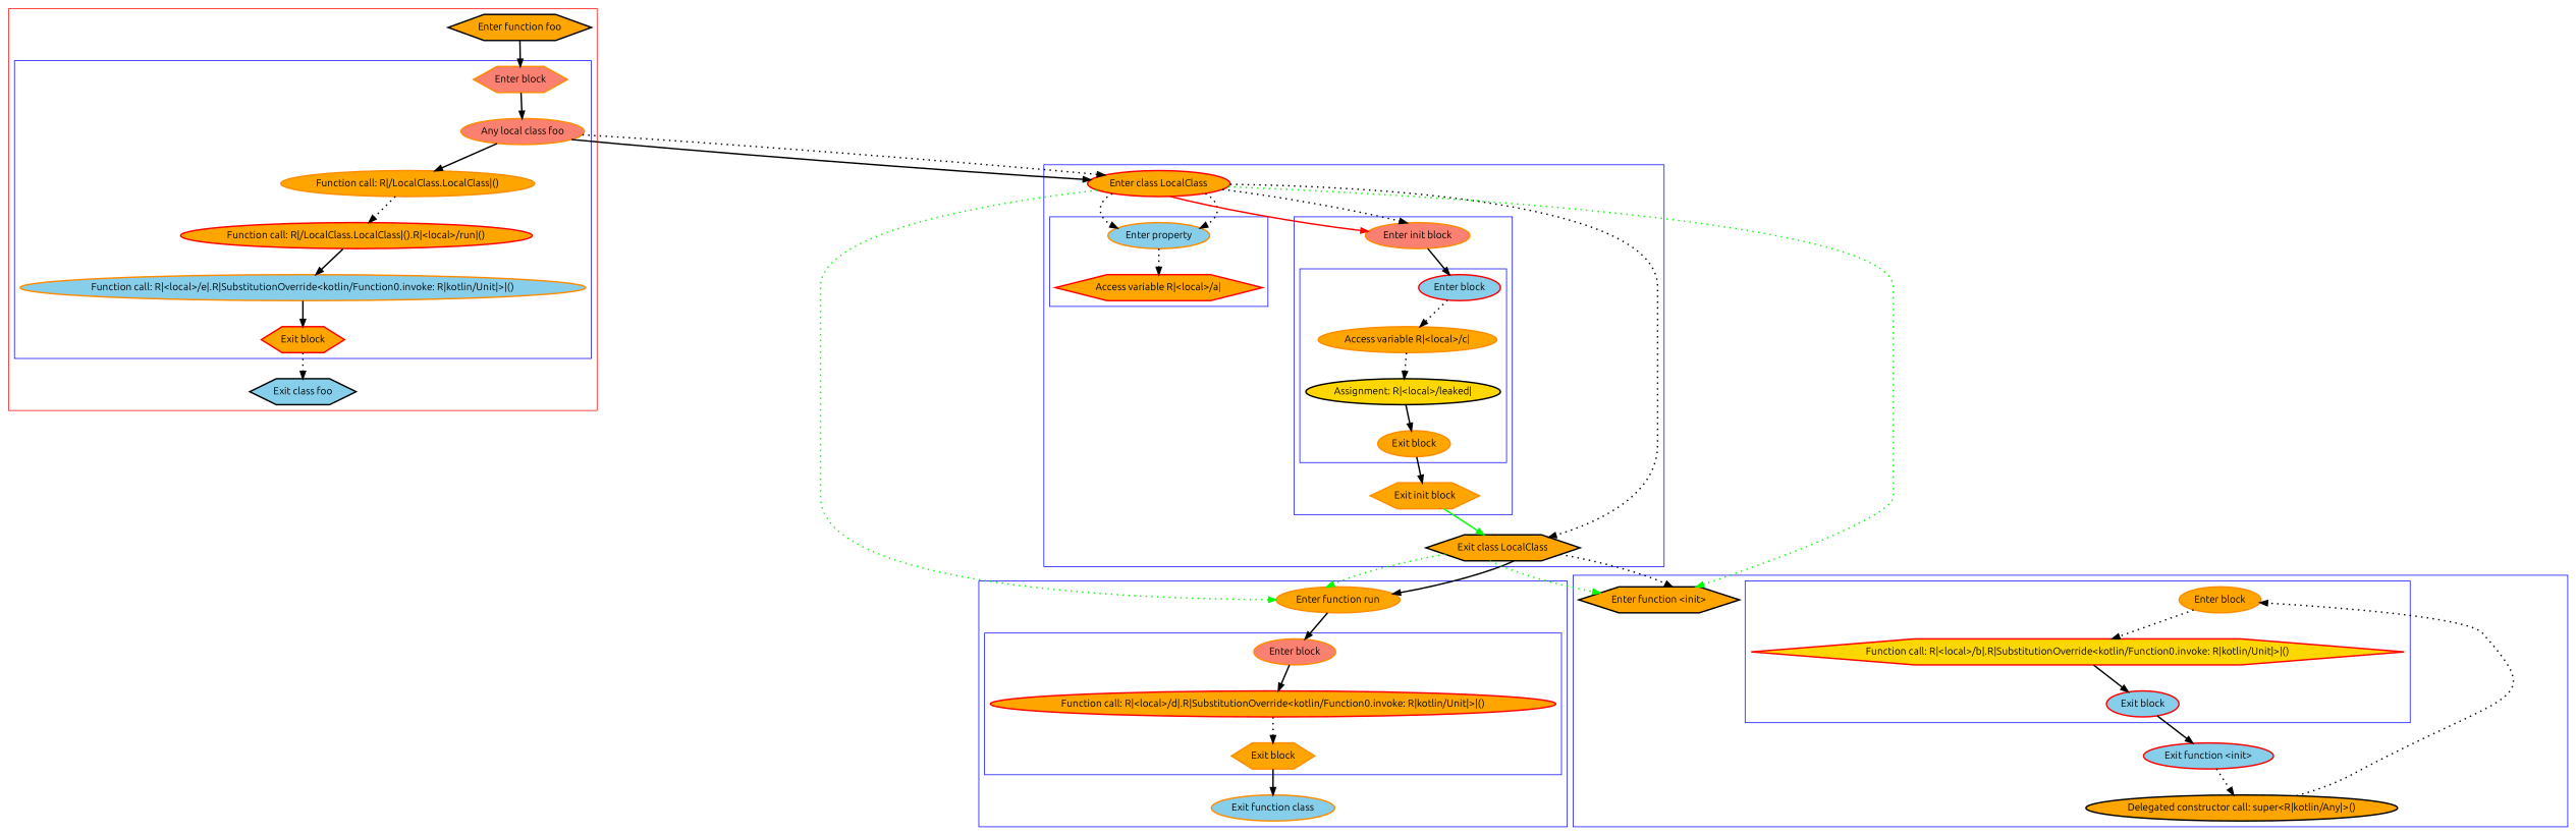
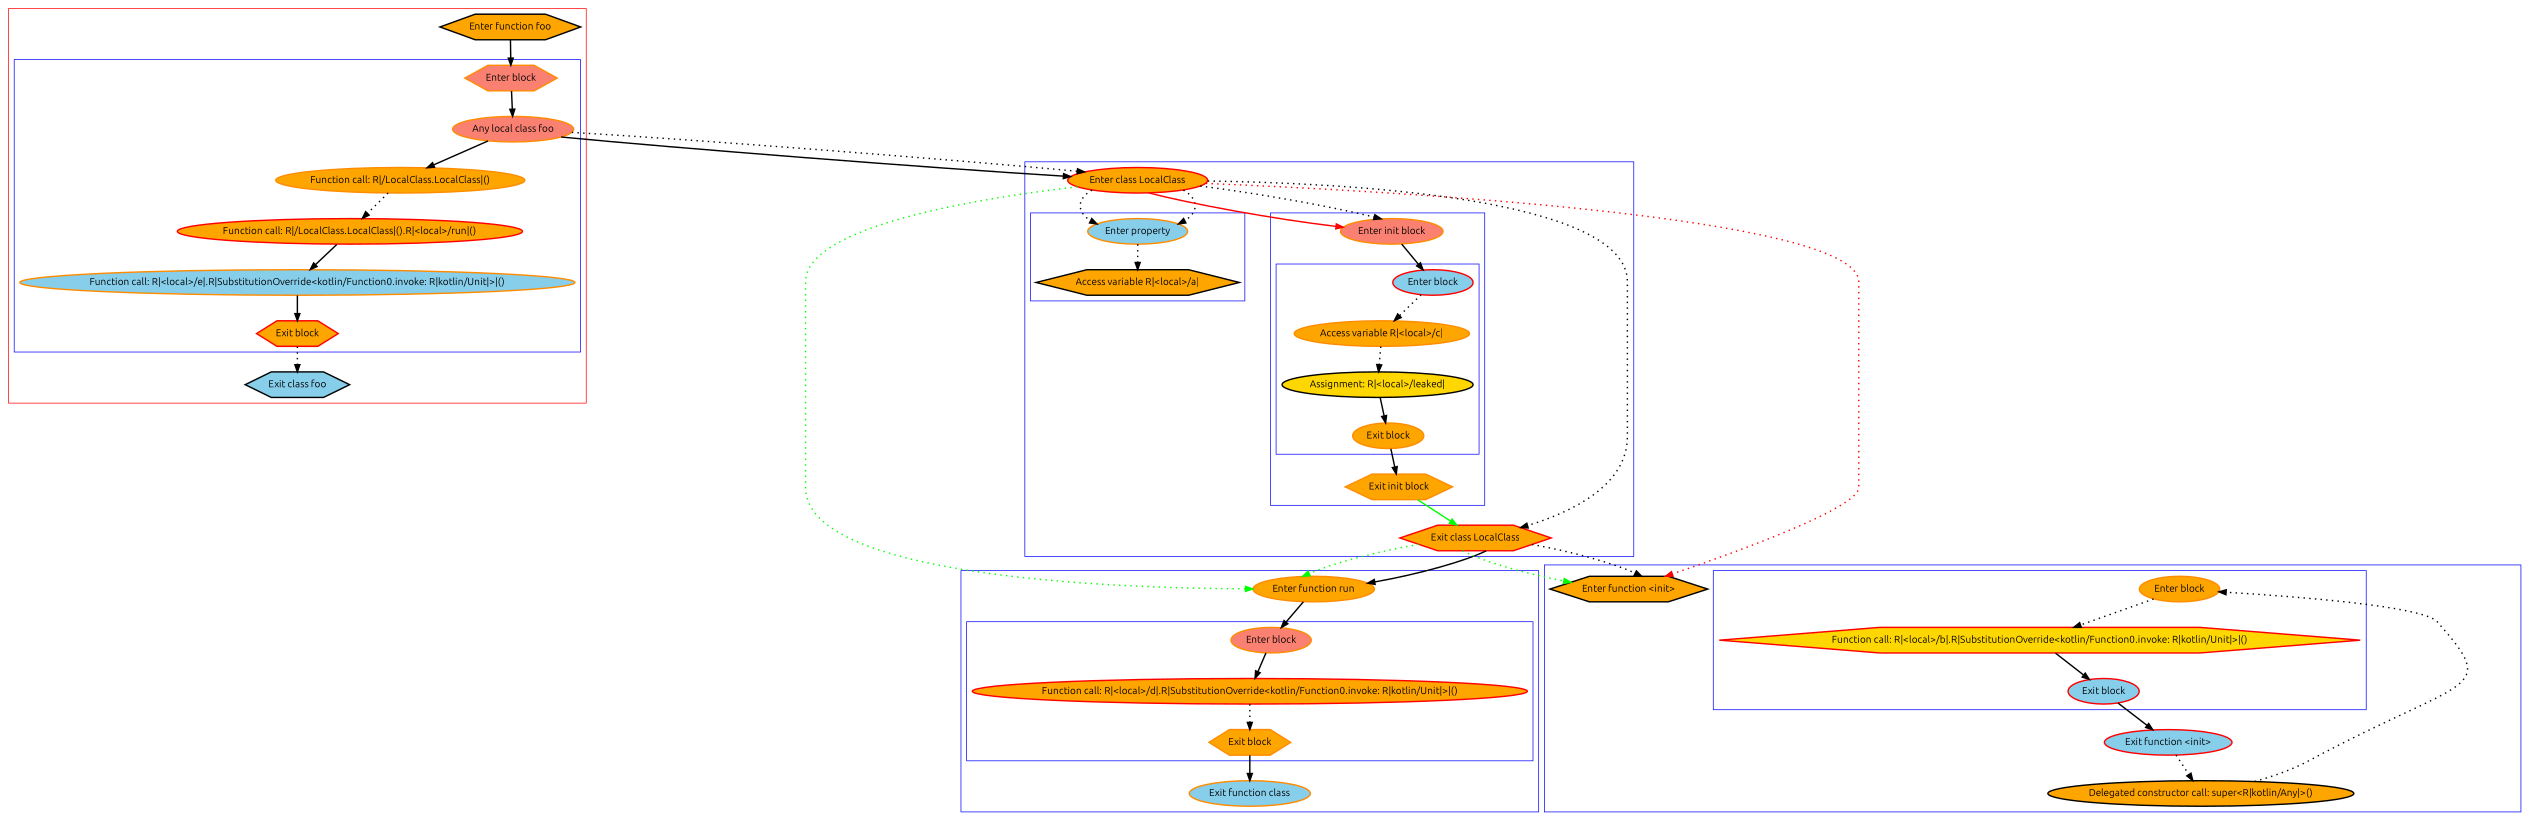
  digraph {
    fontname=Ubuntu
    nodesep=3
    node [color=darkorange fillcolor=orange fontname=Ubuntu penwidth=2 shape=ellipse style=filled]
    edge [fontname=Ubuntu penwidth=2 style=dotted]
    n1 [fillcolor=salmon label="Enter block" shape=hexagon]
    n2 [fillcolor=salmon label="Any local class foo"]
    n3 [label="Function call: R|/LocalClass.LocalClass|()"]
    n4 [color=red label="Function call: R|/LocalClass.LocalClass|().R|<local>/run|()"]
    n5 [fillcolor=skyblue label="Function call: R|<local>/e|.R|SubstitutionOverride<kotlin/Function0.invoke: R|kotlin/Unit|>|()"]
    n6 [color=red label="Exit block" shape=hexagon]
    n7 [color=black label="Enter function foo" shape=hexagon]
    n8 [color=black fillcolor=skyblue label="Exit class foo" shape=hexagon]
    n9 [fillcolor=skyblue label="Enter property"]
-   n10 [color=red label="Access variable R|<local>/a|" shape=hexagon]
+   n10 [color=black label="Access variable R|<local>/a|" shape=hexagon]
    n11 [color=red fillcolor=skyblue label="Enter block"]
    n12 [label="Access variable R|<local>/c|"]
    n13 [color=black fillcolor=gold label="Assignment: R|<local>/leaked|"]
    n14 [label="Exit block"]
    n15 [fillcolor=salmon label="Enter init block"]
    n16 [label="Exit init block" shape=hexagon]
    n17 [color=red label="Enter class LocalClass"]
-   n18 [color=black label="Exit class LocalClass" shape=hexagon]
+   n18 [color=red label="Exit class LocalClass" shape=hexagon]
    n19 [fillcolor=salmon label="Enter block"]
    n20 [color=red label="Function call: R|<local>/d|.R|SubstitutionOverride<kotlin/Function0.invoke: R|kotlin/Unit|>|()"]
    n21 [label="Exit block" shape=hexagon]
    n22 [label="Enter function run"]
    n23 [fillcolor=skyblue label="Exit function class"]
    n24 [label="Enter block"]
    n25 [color=red fillcolor=gold label="Function call: R|<local>/b|.R|SubstitutionOverride<kotlin/Function0.invoke: R|kotlin/Unit|>|()" shape=hexagon]
    n26 [color=red fillcolor=skyblue label="Exit block"]
    n27 [color=black label="Enter function <init>" shape=hexagon]
    n28 [color=black label="Delegated constructor call: super<R|kotlin/Any|>()"]
    n29 [color=red fillcolor=skyblue label="Exit function <init>"]
    subgraph cluster_1 {
      color=red
      n7
      n8
      subgraph cluster_2 {
        color=blue
        n1
        n2
        n3
        n4
        n5
        n6
      }
    }
    subgraph cluster_3 {
      color=blue
      n17
      n18
      subgraph cluster_4 {
        color=blue
        n9
        n10
      }
      subgraph cluster_5 {
        color=blue
        n15
        n16
        subgraph cluster_6 {
          color=blue
          n11
          n12
          n13
          n14
        }
      }
    }
    subgraph cluster_7 {
      color=blue
      n22
      n23
      subgraph cluster_8 {
        color=blue
        n19
        n20
        n21
      }
    }
    subgraph cluster_9 {
      color=blue
      n27
      n28
      n29
      subgraph cluster_10 {
        color=blue
        n24
        n25
        n26
      }
    }
    n1 -> n2 [style=bold]
    n2 -> n3 [style=bold]
    n2 -> n17 [style=bold]
    n2 -> n17
    n3 -> n4
    n4 -> n5 [style=bold]
    n5 -> n6 [style=bold]
    n6 -> n8
    n7 -> n1 [style=bold]
    n9 -> n10
    n11 -> n12
    n12 -> n13
    n13 -> n14 [style=bold]
    n14 -> n16 [style=bold]
    n15 -> n11 [style=bold]
    n16 -> n18 [color=green style=bold]
    n17 -> n9
    n17 -> n9
    n17 -> n15 [color=red style=bold]
    n17 -> n15
    n17 -> n18
    n17 -> n22 [color=green]
-   n17 -> n27 [color=green]
+   n17 -> n27 [color=red]
    n18 -> n22 [color=green]
    n18 -> n22 [style=bold]
    n18 -> n27 [color=green]
    n18 -> n27
    n19 -> n20 [style=bold]
    n20 -> n21
    n21 -> n23 [style=bold]
    n22 -> n19 [style=bold]
    n24 -> n25
    n25 -> n26 [style=bold]
    n26 -> n29 [style=bold]
    n28 -> n24
    n29 -> n28
  }
